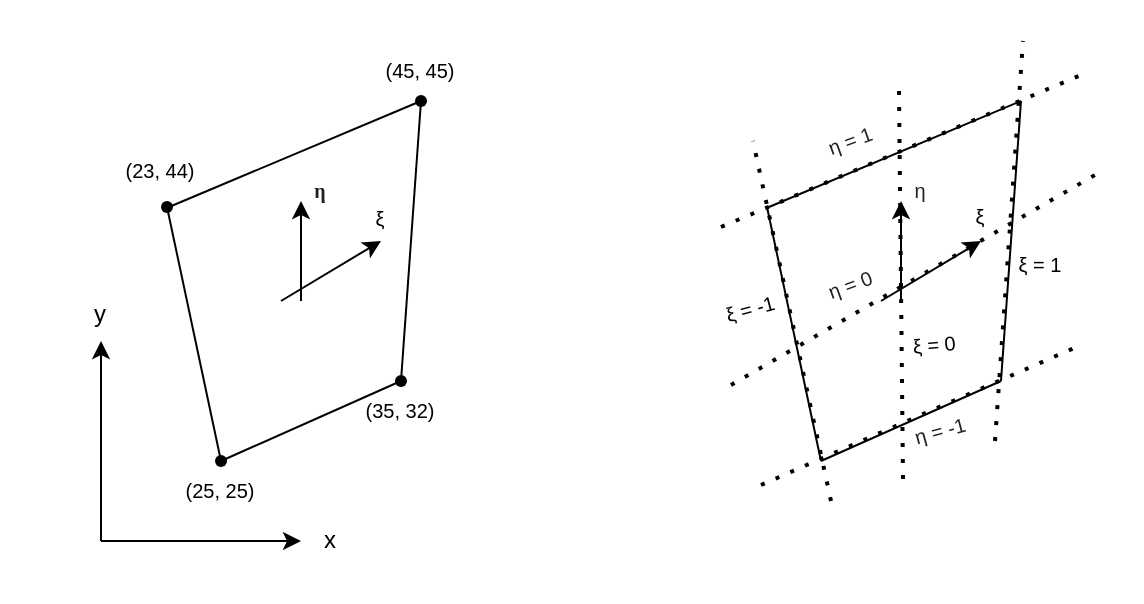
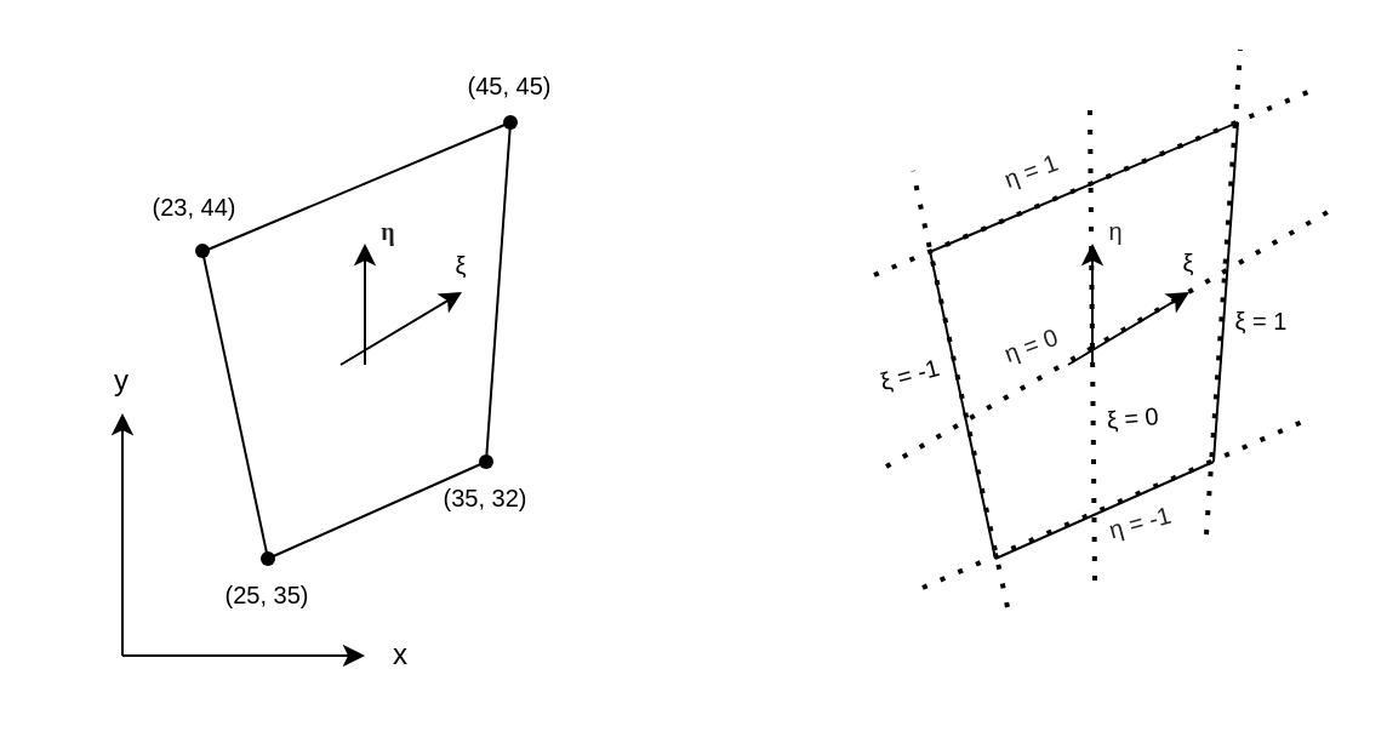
  <mxCell id="0" />
  <mxCell id="1" parent="0" />
  <mxCell id="2" value="" style="endArrow=classic;html=1;rounded=0;" edge="1" parent="1"><mxGeometry width="50" height="50" relative="1" as="geometry"><mxPoint x="50" y="270" as="sourcePoint" /><mxPoint x="150" y="270" as="targetPoint" /></mxGeometry></mxCell>
  <mxCell id="3" value="" style="endArrow=classic;html=1;rounded=0;" edge="1" parent="1"><mxGeometry width="50" height="50" relative="1" as="geometry"><mxPoint x="50" y="270" as="sourcePoint" /><mxPoint x="50" y="170" as="targetPoint" /></mxGeometry></mxCell>
  <mxCell id="4" value="" style="endArrow=classic;html=1;rounded=0;" edge="1" parent="1"><mxGeometry width="50" height="50" relative="1" as="geometry"><mxPoint x="150" y="150" as="sourcePoint" /><mxPoint x="150" y="100" as="targetPoint" /></mxGeometry></mxCell>
  <mxCell id="5" value="" style="endArrow=classic;html=1;rounded=0;" edge="1" parent="1"><mxGeometry width="50" height="50" relative="1" as="geometry"><mxPoint x="140" y="150" as="sourcePoint" /><mxPoint x="190" y="120" as="targetPoint" /></mxGeometry></mxCell>
  <mxCell id="6" value="" style="endArrow=none;html=1;rounded=0;" edge="1" parent="1"><mxGeometry width="50" height="50" relative="1" as="geometry"><mxPoint x="110" y="230" as="sourcePoint" /><mxPoint x="200" y="190" as="targetPoint" /></mxGeometry></mxCell>
  <mxCell id="7" value="" style="endArrow=none;html=1;rounded=0;" edge="1" parent="1"><mxGeometry width="50" height="50" relative="1" as="geometry"><mxPoint x="200" y="190" as="sourcePoint" /><mxPoint x="210" y="50" as="targetPoint" /></mxGeometry></mxCell>
  <mxCell id="8" value="" style="endArrow=none;html=1;rounded=0;" edge="1" parent="1"><mxGeometry width="50" height="50" relative="1" as="geometry"><mxPoint x="84" y="103" as="sourcePoint" /><mxPoint x="210" y="50" as="targetPoint" /></mxGeometry></mxCell>
  <mxCell id="9" value="x" style="text;html=1;align=center;verticalAlign=middle;whiteSpace=wrap;rounded=0;" vertex="1" parent="1"><mxGeometry x="140" y="260" width="50" height="20" as="geometry" /></mxCell>
  <mxCell id="10" value="y" style="text;html=1;align=center;verticalAlign=middle;whiteSpace=wrap;rounded=0;" vertex="1" parent="1"><mxGeometry x="20" y="142" width="60" height="30" as="geometry" /></mxCell>
  <mxCell id="11" value="&#10;&lt;span style=&quot;font-family: &amp;quot;Google Sans&amp;quot;, Arial, sans-serif; font-style: normal; font-variant-ligatures: normal; font-variant-caps: normal; font-weight: 400; letter-spacing: normal; orphans: 2; text-align: left; text-indent: 0px; text-transform: none; widows: 2; word-spacing: 0px; -webkit-text-stroke-width: 0px; white-space: normal; text-decoration-thickness: initial; text-decoration-style: initial; text-decoration-color: initial; float: none; display: inline !important;&quot;&gt;ξ&lt;/span&gt;&#10;&#10;" style="text;html=1;align=center;verticalAlign=middle;whiteSpace=wrap;rounded=0;labelBackgroundColor=none;fontColor=default;fontSize=10;" vertex="1" parent="1"><mxGeometry x="160" y="100" width="60" height="30" as="geometry" /></mxCell>
  <mxCell id="12" value="&lt;b style=&quot;font-weight: 700; color: rgb(32, 33, 34); font-family: &amp;quot;palatino linotype&amp;quot;, &amp;quot;new athena unicode&amp;quot;, athena, gentium, code2000, serif; font-style: normal; font-variant-ligatures: normal; font-variant-caps: normal; letter-spacing: normal; orphans: 2; text-align: start; text-indent: 0px; text-transform: none; widows: 2; word-spacing: 0px; -webkit-text-stroke-width: 0px; white-space: normal; background-color: rgb(255, 255, 255); text-decoration-thickness: initial; text-decoration-style: initial; text-decoration-color: initial;&quot;&gt;η&lt;/b&gt;" style="text;html=1;align=center;verticalAlign=middle;whiteSpace=wrap;rounded=0;labelBackgroundColor=none;fontSize=10;" vertex="1" parent="1"><mxGeometry x="130" y="80" width="60" height="30" as="geometry" /></mxCell>
- <mxCell id="13" value="(25, 25)" style="text;html=1;align=center;verticalAlign=middle;whiteSpace=wrap;rounded=0;fontSize=10;" vertex="1" parent="1"><mxGeometry x="80" y="230" width="60" height="30" as="geometry" /></mxCell>
+ <mxCell id="13" value="(25, 35)" style="text;html=1;align=center;verticalAlign=middle;whiteSpace=wrap;rounded=0;fontSize=10;" vertex="1" parent="1"><mxGeometry x="80" y="230" width="60" height="30" as="geometry" /></mxCell>
  <mxCell id="14" value="(35, 32)" style="text;html=1;align=center;verticalAlign=middle;whiteSpace=wrap;rounded=0;fontSize=10;" vertex="1" parent="1"><mxGeometry x="170" y="190" width="60" height="30" as="geometry" /></mxCell>
  <mxCell id="15" value="(45, 45)" style="text;html=1;align=center;verticalAlign=middle;whiteSpace=wrap;rounded=0;fontSize=10;" vertex="1" parent="1"><mxGeometry x="180" y="20" width="60" height="30" as="geometry" /></mxCell>
  <mxCell id="16" value="(23, 44)" style="text;html=1;align=center;verticalAlign=middle;whiteSpace=wrap;rounded=0;fontSize=10;" vertex="1" parent="1"><mxGeometry x="50" y="70" width="60" height="30" as="geometry" /></mxCell>
  <mxCell id="17" value="" style="endArrow=none;html=1;rounded=0;" edge="1" parent="1" source="23"><mxGeometry width="50" height="50" relative="1" as="geometry"><mxPoint x="110" y="230" as="sourcePoint" /><mxPoint x="84" y="103" as="targetPoint" /></mxGeometry></mxCell>
  <mxCell id="18" value="" style="endArrow=none;html=1;rounded=0;" edge="1" parent="1" target="19"><mxGeometry width="50" height="50" relative="1" as="geometry"><mxPoint x="110" y="230" as="sourcePoint" /><mxPoint x="70" y="110" as="targetPoint" /></mxGeometry></mxCell>
  <mxCell id="19" value="" style="shape=waypoint;sketch=0;fillStyle=solid;size=6;pointerEvents=1;points=[];fillColor=none;resizable=0;rotatable=0;perimeter=centerPerimeter;snapToPoint=1;" vertex="1" parent="1"><mxGeometry x="100" y="220" width="20" height="20" as="geometry" /></mxCell>
  <mxCell id="20" value="" style="shape=waypoint;sketch=0;fillStyle=solid;size=6;pointerEvents=1;points=[];fillColor=none;resizable=0;rotatable=0;perimeter=centerPerimeter;snapToPoint=1;" vertex="1" parent="1"><mxGeometry x="190" y="180" width="20" height="20" as="geometry" /></mxCell>
  <mxCell id="21" value="" style="shape=waypoint;sketch=0;fillStyle=solid;size=6;pointerEvents=1;points=[];fillColor=none;resizable=0;rotatable=0;perimeter=centerPerimeter;snapToPoint=1;" vertex="1" parent="1"><mxGeometry x="200" y="40" width="20" height="20" as="geometry" /></mxCell>
  <mxCell id="22" value="" style="endArrow=none;html=1;rounded=0;" edge="1" parent="1" source="19" target="23"><mxGeometry width="50" height="50" relative="1" as="geometry"><mxPoint x="110" y="230" as="sourcePoint" /><mxPoint x="84" y="103" as="targetPoint" /></mxGeometry></mxCell>
  <mxCell id="23" value="" style="shape=waypoint;sketch=0;fillStyle=solid;size=6;pointerEvents=1;points=[];fillColor=none;resizable=0;rotatable=0;perimeter=centerPerimeter;snapToPoint=1;" vertex="1" parent="1"><mxGeometry x="73" y="93" width="20" height="20" as="geometry" /></mxCell>
  <mxCell id="24" value="" style="endArrow=classic;html=1;rounded=0;" edge="1" parent="1"><mxGeometry width="50" height="50" relative="1" as="geometry"><mxPoint x="450" y="150" as="sourcePoint" /><mxPoint x="450" y="100" as="targetPoint" /></mxGeometry></mxCell>
  <mxCell id="25" value="" style="endArrow=classic;html=1;rounded=0;" edge="1" parent="1"><mxGeometry width="50" height="50" relative="1" as="geometry"><mxPoint x="440" y="150" as="sourcePoint" /><mxPoint x="490" y="120" as="targetPoint" /></mxGeometry></mxCell>
  <mxCell id="26" value="" style="endArrow=none;html=1;rounded=0;" edge="1" parent="1"><mxGeometry width="50" height="50" relative="1" as="geometry"><mxPoint x="410" y="230" as="sourcePoint" /><mxPoint x="500" y="190" as="targetPoint" /></mxGeometry></mxCell>
  <mxCell id="27" value="" style="endArrow=none;html=1;rounded=0;" edge="1" parent="1"><mxGeometry width="50" height="50" relative="1" as="geometry"><mxPoint x="500" y="190" as="sourcePoint" /><mxPoint x="510" y="50" as="targetPoint" /></mxGeometry></mxCell>
  <mxCell id="28" value="" style="endArrow=none;html=1;rounded=0;" edge="1" parent="1"><mxGeometry width="50" height="50" relative="1" as="geometry"><mxPoint x="384" y="103" as="sourcePoint" /><mxPoint x="510" y="50" as="targetPoint" /></mxGeometry></mxCell>
  <mxCell id="29" value="&lt;span style=&quot;font-family: &amp;quot;Google Sans&amp;quot;, Arial, sans-serif; font-style: normal; font-variant-ligatures: normal; font-variant-caps: normal; font-weight: 400; letter-spacing: normal; orphans: 2; text-align: left; text-indent: 0px; text-transform: none; widows: 2; word-spacing: 0px; -webkit-text-stroke-width: 0px; white-space: normal; text-decoration-thickness: initial; text-decoration-style: initial; text-decoration-color: initial; float: none; display: inline !important;&quot;&gt;ξ&lt;/span&gt;" style="text;html=1;align=center;verticalAlign=middle;whiteSpace=wrap;rounded=0;labelBackgroundColor=none;fontColor=default;fontSize=10;" vertex="1" parent="1"><mxGeometry x="460" y="93" width="60" height="30" as="geometry" /></mxCell>
  <mxCell id="30" value="&lt;span style=&quot;color: rgb(32, 33, 34); font-style: normal; font-variant-ligatures: normal; font-variant-caps: normal; letter-spacing: normal; orphans: 2; text-align: start; text-indent: 0px; text-transform: none; widows: 2; word-spacing: 0px; -webkit-text-stroke-width: 0px; white-space: normal; background-color: rgb(255, 255, 255); text-decoration-thickness: initial; text-decoration-style: initial; text-decoration-color: initial;&quot;&gt;&lt;font style=&quot;&quot; face=&quot;Helvetica&quot;&gt;η&lt;/font&gt;&lt;/span&gt;" style="text;html=1;align=center;verticalAlign=middle;whiteSpace=wrap;rounded=0;labelBackgroundColor=none;fontSize=10;" vertex="1" parent="1"><mxGeometry x="430" y="80" width="60" height="30" as="geometry" /></mxCell>
  <mxCell id="31" value="" style="endArrow=none;html=1;rounded=0;" edge="1" parent="1"><mxGeometry width="50" height="50" relative="1" as="geometry"><mxPoint x="383" y="103" as="sourcePoint" /><mxPoint x="384" y="103" as="targetPoint" /></mxGeometry></mxCell>
  <mxCell id="32" value="" style="endArrow=none;html=1;rounded=0;" edge="1" parent="1"><mxGeometry width="50" height="50" relative="1" as="geometry"><mxPoint x="410" y="230" as="sourcePoint" /><mxPoint x="410" y="230" as="targetPoint" /></mxGeometry></mxCell>
  <mxCell id="33" value="" style="endArrow=none;html=1;rounded=0;" edge="1" parent="1"><mxGeometry width="50" height="50" relative="1" as="geometry"><mxPoint x="410" y="230" as="sourcePoint" /><mxPoint x="383" y="103" as="targetPoint" /></mxGeometry></mxCell>
  <mxCell id="34" value="" style="endArrow=none;dashed=1;html=1;dashPattern=1 3;strokeWidth=2;rounded=0;" edge="1" parent="1"><mxGeometry width="50" height="50" relative="1" as="geometry"><mxPoint x="380" y="242" as="sourcePoint" /><mxPoint x="540" y="172" as="targetPoint" /></mxGeometry></mxCell>
  <mxCell id="35" value="" style="endArrow=none;dashed=1;html=1;dashPattern=1 3;strokeWidth=2;rounded=0;" edge="1" parent="1"><mxGeometry width="50" height="50" relative="1" as="geometry"><mxPoint x="360" y="113" as="sourcePoint" /><mxPoint x="540" y="37" as="targetPoint" /></mxGeometry></mxCell>
  <mxCell id="36" value="" style="endArrow=none;dashed=1;html=1;dashPattern=1 3;strokeWidth=2;rounded=0;" edge="1" parent="1"><mxGeometry width="50" height="50" relative="1" as="geometry"><mxPoint x="497" y="220" as="sourcePoint" /><mxPoint x="511" y="20" as="targetPoint" /></mxGeometry></mxCell>
  <mxCell id="37" value="" style="endArrow=none;dashed=1;html=1;dashPattern=1 3;strokeWidth=2;rounded=0;" edge="1" parent="1"><mxGeometry width="50" height="50" relative="1" as="geometry"><mxPoint x="415" y="250" as="sourcePoint" /><mxPoint x="376" y="70" as="targetPoint" /></mxGeometry></mxCell>
  <mxCell id="38" value="&lt;span style=&quot;font-size: 10px; color: rgb(32, 33, 34); text-align: start; background-color: rgb(255, 255, 255);&quot;&gt;&lt;font style=&quot;&quot; face=&quot;Helvetica&quot;&gt;η = -1&lt;/font&gt;&lt;/span&gt;" style="text;html=1;align=center;verticalAlign=middle;whiteSpace=wrap;rounded=0;rotation=-15;" vertex="1" parent="1"><mxGeometry x="440" y="200" width="60" height="30" as="geometry" /></mxCell>
  <mxCell id="39" value="&lt;span style=&quot;font-size: 10px; color: rgb(32, 33, 34); text-align: start; background-color: rgb(255, 255, 255);&quot;&gt;&lt;font style=&quot;&quot; face=&quot;Helvetica&quot;&gt;η = 1&lt;/font&gt;&lt;/span&gt;" style="text;html=1;align=center;verticalAlign=middle;whiteSpace=wrap;rounded=0;rotation=-20;" vertex="1" parent="1"><mxGeometry x="395" y="60" width="60" height="20" as="geometry" /></mxCell>
  <mxCell id="40" value="&lt;span style=&quot;font-family: &amp;quot;Google Sans&amp;quot;, Arial, sans-serif; font-style: normal; font-variant-ligatures: normal; font-variant-caps: normal; font-weight: 400; letter-spacing: normal; orphans: 2; text-align: left; text-indent: 0px; text-transform: none; widows: 2; word-spacing: 0px; -webkit-text-stroke-width: 0px; white-space: normal; text-decoration-thickness: initial; text-decoration-style: initial; text-decoration-color: initial; float: none; display: inline !important;&quot;&gt;ξ = -1&lt;/span&gt;" style="text;html=1;align=center;verticalAlign=middle;whiteSpace=wrap;rounded=0;labelBackgroundColor=none;fontColor=default;fontSize=10;rotation=-15;" vertex="1" parent="1"><mxGeometry x="345" y="139" width="60" height="30" as="geometry" /></mxCell>
  <mxCell id="41" value="&lt;span style=&quot;font-family: &amp;quot;Google Sans&amp;quot;, Arial, sans-serif; font-style: normal; font-variant-ligatures: normal; font-variant-caps: normal; font-weight: 400; letter-spacing: normal; orphans: 2; text-align: left; text-indent: 0px; text-transform: none; widows: 2; word-spacing: 0px; -webkit-text-stroke-width: 0px; white-space: normal; text-decoration-thickness: initial; text-decoration-style: initial; text-decoration-color: initial; float: none; display: inline !important;&quot;&gt;ξ = 1&lt;/span&gt;" style="text;html=1;align=center;verticalAlign=middle;whiteSpace=wrap;rounded=0;labelBackgroundColor=none;fontColor=default;fontSize=10;rotation=0;" vertex="1" parent="1"><mxGeometry x="490" y="122" width="60" height="20" as="geometry" /></mxCell>
  <mxCell id="42" value="" style="endArrow=none;dashed=1;html=1;dashPattern=1 3;strokeWidth=2;rounded=0;" edge="1" parent="1"><mxGeometry width="50" height="50" relative="1" as="geometry"><mxPoint x="451" y="239" as="sourcePoint" /><mxPoint x="449" y="45" as="targetPoint" /></mxGeometry></mxCell>
  <mxCell id="43" value="" style="endArrow=none;dashed=1;html=1;dashPattern=1 3;strokeWidth=2;rounded=0;" edge="1" parent="1"><mxGeometry width="50" height="50" relative="1" as="geometry"><mxPoint x="365" y="192" as="sourcePoint" /><mxPoint x="547" y="87" as="targetPoint" /></mxGeometry></mxCell>
  <mxCell id="44" value="&lt;span style=&quot;font-size: 10px; color: rgb(32, 33, 34); text-align: start; background-color: rgb(255, 255, 255);&quot;&gt;&lt;font style=&quot;&quot; face=&quot;Helvetica&quot;&gt;η = 0&lt;/font&gt;&lt;/span&gt;" style="text;html=1;align=center;verticalAlign=middle;whiteSpace=wrap;rounded=0;rotation=-20;" vertex="1" parent="1"><mxGeometry x="395" y="132" width="60" height="20" as="geometry" /></mxCell>
  <mxCell id="45" value="&lt;span style=&quot;font-family: &amp;quot;Google Sans&amp;quot;, Arial, sans-serif; font-style: normal; font-variant-ligatures: normal; font-variant-caps: normal; font-weight: 400; letter-spacing: normal; orphans: 2; text-align: left; text-indent: 0px; text-transform: none; widows: 2; word-spacing: 0px; -webkit-text-stroke-width: 0px; white-space: normal; text-decoration-thickness: initial; text-decoration-style: initial; text-decoration-color: initial; float: none; display: inline !important;&quot;&gt;ξ = 0&lt;/span&gt;" style="text;html=1;align=center;verticalAlign=middle;whiteSpace=wrap;rounded=0;labelBackgroundColor=none;fontColor=default;fontSize=10;rotation=-5;" vertex="1" parent="1"><mxGeometry x="436" y="157" width="62" height="29" as="geometry" /></mxCell>
